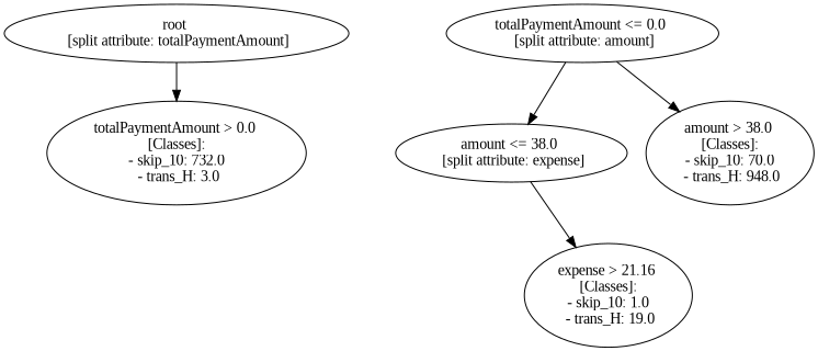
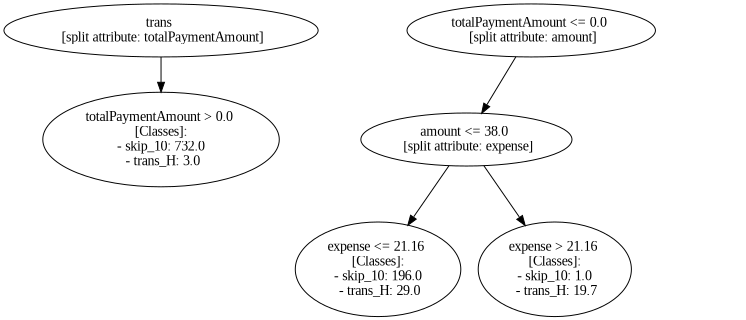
  digraph {
    fontname="Liberation Serif"
    node [fontname="Liberation Serif"]
    edge [fontname="Liberation Serif"]
-   n1 [label="root \n [split attribute: totalPaymentAmount]"]
+   n1 [label="trans \n [split attribute: totalPaymentAmount]"]
    n2 [label="totalPaymentAmount > 0.0 \n [Classes]: \n - skip_10: 732.0 \n - trans_H: 3.0"]
    n3 [label="totalPaymentAmount <= 0.0 \n [split attribute: amount]"]
    n4 [label="amount <= 38.0 \n [split attribute: expense]"]
-   n5 [label="amount > 38.0 \n [Classes]: \n - skip_10: 70.0 \n - trans_H: 948.0"]
-   n7 [label="expense > 21.16 \n [Classes]: \n - skip_10: 1.0 \n - trans_H: 19.0"]
+   n6 [label="expense <= 21.16 \n [Classes]: \n - skip_10: 196.0 \n - trans_H: 29.0"]
+   n7 [label="expense > 21.16 \n [Classes]: \n - skip_10: 1.0 \n - trans_H: 19.7"]
    n1 -> n2
    n3 -> n4
-   n3 -> n5
+   n4 -> n6
    n4 -> n7
  }
